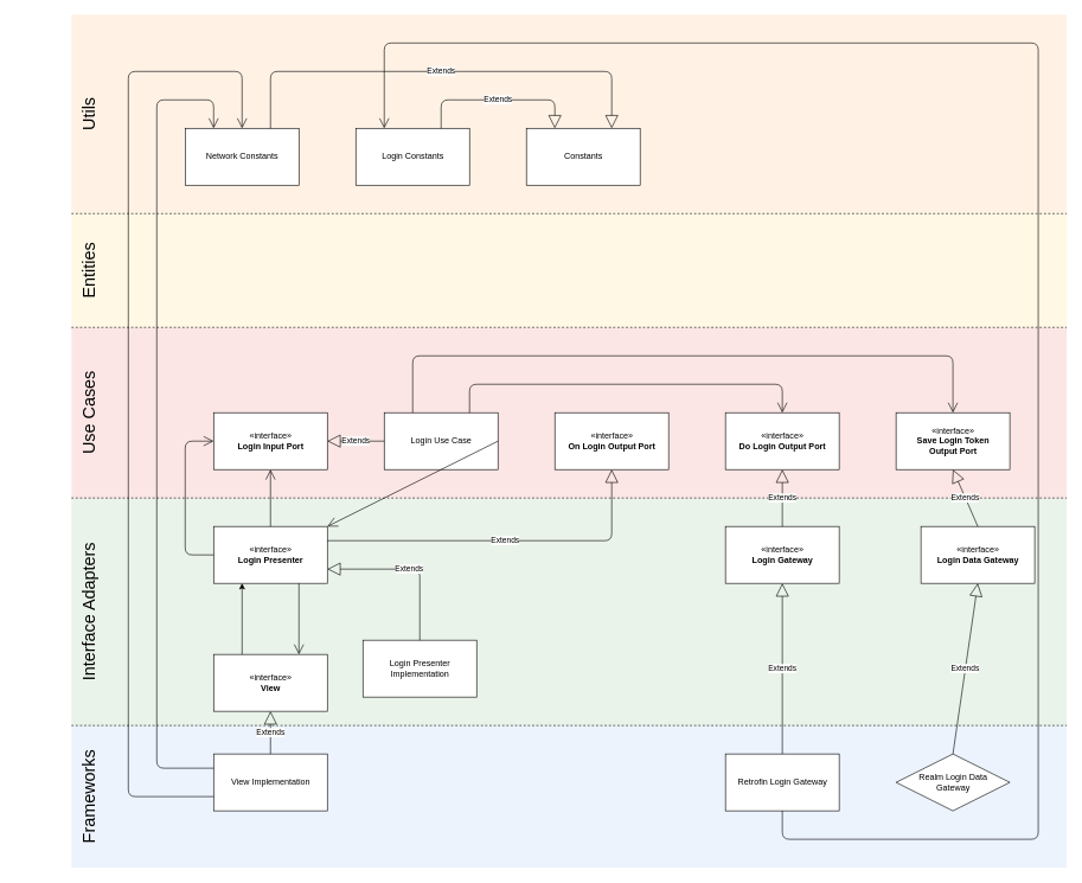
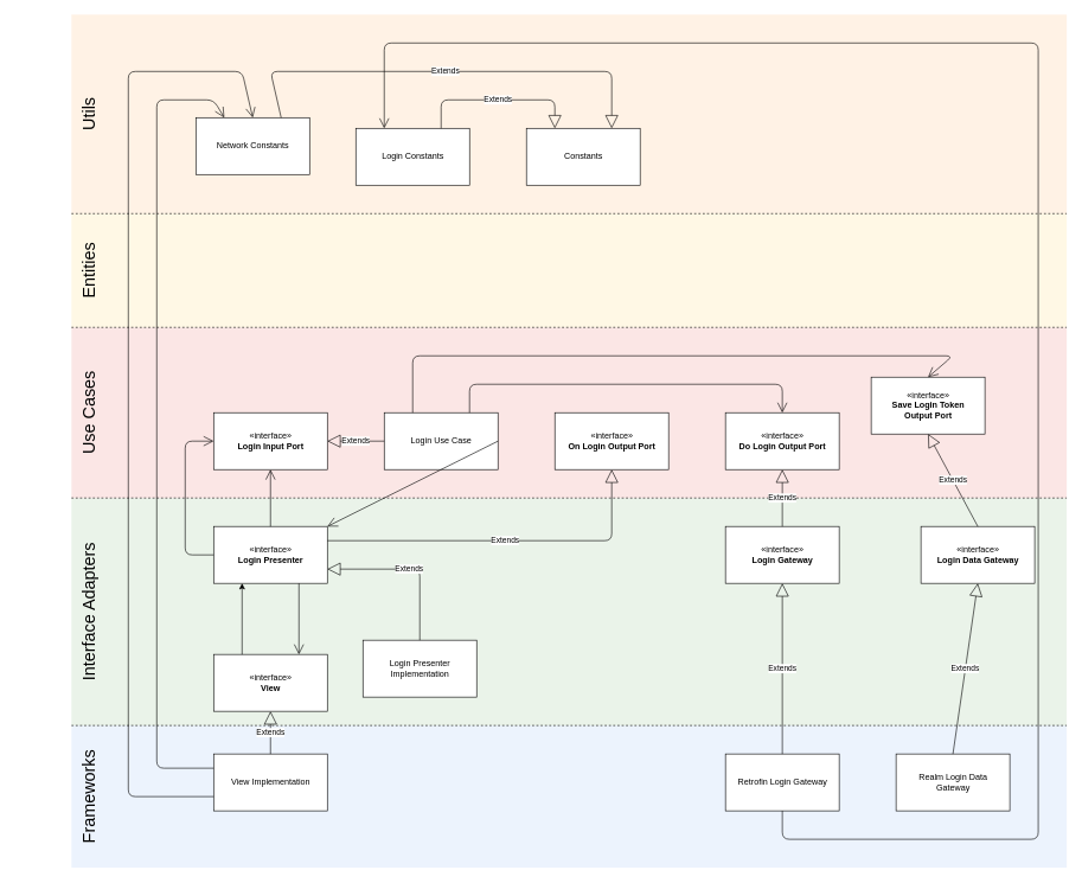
  <mxCell id="0" />
  <mxCell id="1" parent="0" />
  <mxCell id="2" value="" style="rounded=0;whiteSpace=wrap;html=1;opacity=50;fillColor=#ffe6cc;strokeColor=none;" vertex="1" parent="1"><mxGeometry width="1400" height="280" as="geometry" x="100" y="20" /></mxCell>
  <mxCell id="3" value="" style="rounded=0;whiteSpace=wrap;html=1;opacity=50;fillColor=#dae8fc;strokeColor=none;" parent="1" vertex="1"><mxGeometry y="1020" width="1400" height="200" as="geometry" x="100" /></mxCell>
  <mxCell id="4" value="" style="rounded=0;whiteSpace=wrap;html=1;opacity=50;fillColor=#d5e8d4;strokeColor=none;" parent="1" vertex="1"><mxGeometry y="700" width="1400" height="320" as="geometry" x="100" /></mxCell>
  <mxCell id="5" value="" style="rounded=0;whiteSpace=wrap;html=1;opacity=50;fillColor=#f8cecc;strokeColor=none;" parent="1" vertex="1"><mxGeometry y="460" width="1400" height="240" as="geometry" x="100" /></mxCell>
  <mxCell id="6" value="" style="rounded=0;whiteSpace=wrap;html=1;fillColor=#fff2cc;strokeColor=none;opacity=50;" parent="1" vertex="1"><mxGeometry y="300" width="1400" height="160" as="geometry" x="100" /></mxCell>
  <mxCell id="7" value="" style="endArrow=none;dashed=1;html=1;" parent="1" edge="1"><mxGeometry width="50" height="50" relative="1" as="geometry"><mxPoint y="1020" as="sourcePoint" x="100" /><mxPoint x="1500" y="1020" as="targetPoint" /></mxGeometry></mxCell>
  <mxCell id="8" value="" style="endArrow=none;dashed=1;html=1;" parent="1" edge="1"><mxGeometry width="50" height="50" relative="1" as="geometry"><mxPoint y="700" as="sourcePoint" x="100" /><mxPoint x="1500" y="700" as="targetPoint" /></mxGeometry></mxCell>
  <mxCell id="9" value="&lt;font style=&quot;font-size: 24px&quot;&gt;Entities&lt;/font&gt;" style="text;html=1;strokeColor=none;fillColor=none;align=center;verticalAlign=middle;whiteSpace=wrap;rounded=0;autosize=1;rotation=-90;" parent="1" vertex="1"><mxGeometry x="80" y="370" width="90" height="20" as="geometry" /></mxCell>
  <mxCell id="10" value="" style="endArrow=none;dashed=1;html=1;" parent="1" edge="1"><mxGeometry width="50" height="50" relative="1" as="geometry"><mxPoint y="460" as="sourcePoint" x="100" /><mxPoint x="1500" y="460" as="targetPoint" /></mxGeometry></mxCell>
  <mxCell id="11" value="Login Use Case" style="html=1;" parent="1" vertex="1"><mxGeometry x="540" y="580" width="160" height="80" as="geometry" /></mxCell>
  <mxCell id="12" value="«interface»&lt;br&gt;&lt;b&gt;Login Input Port&lt;/b&gt;" style="html=1;" parent="1" vertex="1"><mxGeometry x="300" y="580" width="160" height="80" as="geometry" /></mxCell>
  <mxCell id="13" value="Extends" style="endArrow=block;endSize=16;endFill=0;html=1;exitX=0;exitY=0.5;exitDx=0;exitDy=0;entryX=1;entryY=0.5;entryDx=0;entryDy=0;" parent="1" source="11" target="12" edge="1"><mxGeometry width="160" relative="1" as="geometry"><mxPoint x="420" y="760" as="sourcePoint" /><mxPoint x="580" y="760" as="targetPoint" /></mxGeometry></mxCell>
  <mxCell id="14" value="«interface»&lt;br&gt;&lt;b&gt;Do Login Output Port&lt;/b&gt;" style="html=1;" parent="1" vertex="1"><mxGeometry x="1020" y="580" width="160" height="80" as="geometry" /></mxCell>
- <mxCell id="15" value="«interface»&lt;br&gt;&lt;b&gt;Save Login Token&lt;br&gt;Output Port&lt;br&gt;&lt;/b&gt;" style="html=1;" parent="1" vertex="1"><mxGeometry x="1260" y="580" width="160" height="80" as="geometry" /></mxCell>
+ <mxCell id="15" value="«interface»&lt;br&gt;&lt;b&gt;Save Login Token&lt;br&gt;Output Port&lt;br&gt;&lt;/b&gt;" style="html=1;" parent="1" vertex="1"><mxGeometry x="1225" y="530" width="160" height="80" as="geometry" /></mxCell>
  <mxCell id="16" value="«interface»&lt;br&gt;&lt;b&gt;Login Presenter&lt;/b&gt;" style="html=1;" parent="1" vertex="1"><mxGeometry x="300" y="740" width="160" height="80" as="geometry" /></mxCell>
  <mxCell id="17" value="«interface»&lt;br&gt;&lt;b&gt;On Login Output Port&lt;/b&gt;" style="html=1;" parent="1" vertex="1"><mxGeometry x="780" y="580" width="160" height="80" as="geometry" /></mxCell>
  <mxCell id="18" value="" style="endArrow=open;endFill=1;endSize=12;html=1;exitX=1;exitY=0.5;exitDx=0;exitDy=0;" parent="1" source="11" target="16" edge="1"><mxGeometry width="160" relative="1" as="geometry"><mxPoint x="700" y="740" as="sourcePoint" /><mxPoint x="860" y="740" as="targetPoint" /></mxGeometry></mxCell>
  <mxCell id="19" value="" style="endArrow=open;endFill=1;endSize=12;html=1;exitX=0.75;exitY=0;exitDx=0;exitDy=0;entryX=0.5;entryY=0;entryDx=0;entryDy=0;" parent="1" source="11" target="14" edge="1"><mxGeometry width="160" relative="1" as="geometry"><mxPoint x="680" y="540" as="sourcePoint" /><mxPoint x="840" y="540" as="targetPoint" /><Array as="points"><mxPoint x="660" y="540" /><mxPoint x="1100" y="540" /></Array></mxGeometry></mxCell>
  <mxCell id="20" value="" style="endArrow=open;endFill=1;endSize=12;html=1;exitX=0.25;exitY=0;exitDx=0;exitDy=0;entryX=0.5;entryY=0;entryDx=0;entryDy=0;" parent="1" source="11" target="15" edge="1"><mxGeometry width="160" relative="1" as="geometry"><mxPoint x="580" y="520" as="sourcePoint" /><mxPoint x="740" y="520" as="targetPoint" /><Array as="points"><mxPoint x="580" y="500" /><mxPoint x="1340" y="500" /></Array></mxGeometry></mxCell>
  <mxCell id="21" value="«interface»&lt;br&gt;&lt;b&gt;Login Gateway&lt;/b&gt;" style="html=1;" parent="1" vertex="1"><mxGeometry x="1020" y="740" width="160" height="80" as="geometry" /></mxCell>
  <mxCell id="22" value="«interface»&lt;br&gt;&lt;b&gt;Login Data Gateway&lt;/b&gt;" style="html=1;" parent="1" vertex="1"><mxGeometry x="1295" y="740" width="160" height="80" as="geometry" /></mxCell>
  <mxCell id="23" value="" style="endArrow=open;endFill=1;endSize=12;html=1;exitX=0.5;exitY=0;exitDx=0;exitDy=0;entryX=0.5;entryY=1;entryDx=0;entryDy=0;" parent="1" source="16" target="12" edge="1"><mxGeometry width="160" relative="1" as="geometry"><mxPoint x="400" y="1040" as="sourcePoint" /><mxPoint x="300" y="820" as="targetPoint" /></mxGeometry></mxCell>
  <mxCell id="24" value="«interface»&lt;br&gt;&lt;b&gt;View&lt;/b&gt;" style="html=1;" parent="1" vertex="1"><mxGeometry x="300" y="920" width="160" height="80" as="geometry" /></mxCell>
  <mxCell id="25" value="Login Presenter&lt;br&gt;Implementation" style="html=1;" parent="1" vertex="1"><mxGeometry x="510" y="900" width="160" height="80" as="geometry" /></mxCell>
  <mxCell id="26" value="View Implementation" style="html=1;" parent="1" vertex="1"><mxGeometry x="300" y="1060" width="160" height="80" as="geometry" /></mxCell>
  <mxCell id="27" value="Extends" style="endArrow=block;endSize=16;endFill=0;html=1;exitX=0.5;exitY=0;exitDx=0;exitDy=0;entryX=0.5;entryY=1;entryDx=0;entryDy=0;" parent="1" source="26" target="24" edge="1"><mxGeometry width="160" relative="1" as="geometry"><mxPoint x="510" y="1150" as="sourcePoint" /><mxPoint x="670" y="1150" as="targetPoint" /></mxGeometry></mxCell>
  <mxCell id="28" value="Retrofin Login&amp;nbsp;Gateway" style="html=1;" parent="1" vertex="1"><mxGeometry x="1020" y="1060" width="160" height="80" as="geometry" /></mxCell>
  <mxCell id="29" value="Extends" style="endArrow=block;endSize=16;endFill=0;html=1;exitX=0.5;exitY=0;exitDx=0;exitDy=0;entryX=0.5;entryY=1;entryDx=0;entryDy=0;" parent="1" source="28" target="21" edge="1"><mxGeometry width="160" relative="1" as="geometry"><mxPoint x="1070" y="940" as="sourcePoint" /><mxPoint x="1230" y="940" as="targetPoint" /></mxGeometry></mxCell>
- <mxCell id="30" value="Realm Login Data&lt;br&gt;Gateway" style="rhombus;html=1;" parent="1" vertex="1"><mxGeometry x="1260" y="1060" width="160" height="80" as="geometry" /></mxCell>
+ <mxCell id="30" value="Realm Login Data&lt;br&gt;Gateway" style="html=1;" parent="1" vertex="1"><mxGeometry x="1260" y="1060" width="160" height="80" as="geometry" /></mxCell>
  <mxCell id="31" value="Extends" style="endArrow=block;endSize=16;endFill=0;html=1;exitX=0.5;exitY=0;exitDx=0;exitDy=0;entryX=0.5;entryY=1;entryDx=0;entryDy=0;" parent="1" source="30" target="22" edge="1"><mxGeometry width="160" relative="1" as="geometry"><mxPoint x="1350" y="900" as="sourcePoint" /><mxPoint x="1510" y="900" as="targetPoint" /></mxGeometry></mxCell>
  <mxCell id="32" value="&lt;font style=&quot;font-size: 24px&quot;&gt;Interface Adapters&lt;/font&gt;" style="text;html=1;strokeColor=none;fillColor=none;align=center;verticalAlign=middle;whiteSpace=wrap;rounded=0;autosize=1;rotation=-90;" parent="1" vertex="1"><mxGeometry x="20" y="850" width="210" height="20" as="geometry" /></mxCell>
  <mxCell id="33" value="&lt;font style=&quot;font-size: 24px&quot;&gt;Use Cases&lt;/font&gt;" style="text;html=1;strokeColor=none;fillColor=none;align=center;verticalAlign=middle;whiteSpace=wrap;rounded=0;autosize=1;rotation=-90;" parent="1" vertex="1"><mxGeometry x="60" y="570" width="130" height="20" as="geometry" /></mxCell>
  <mxCell id="34" value="&lt;font style=&quot;font-size: 24px&quot;&gt;Frameworks&lt;/font&gt;" style="text;html=1;strokeColor=none;fillColor=none;align=center;verticalAlign=middle;whiteSpace=wrap;rounded=0;autosize=1;rotation=-90;" parent="1" vertex="1"><mxGeometry x="50" y="1110" width="150" height="20" as="geometry" /></mxCell>
  <mxCell id="35" value="" style="endArrow=classic;html=1;entryX=0.25;entryY=1;entryDx=0;entryDy=0;exitX=0.25;exitY=0;exitDx=0;exitDy=0;" parent="1" source="24" target="16" edge="1"><mxGeometry width="50" height="50" relative="1" as="geometry"><mxPoint x="220" y="870" as="sourcePoint" /><mxPoint x="270" y="820" as="targetPoint" /></mxGeometry></mxCell>
  <mxCell id="36" value="" style="endArrow=open;endFill=1;endSize=12;html=1;exitX=0.75;exitY=1;exitDx=0;exitDy=0;entryX=0.75;entryY=0;entryDx=0;entryDy=0;" parent="1" source="16" target="24" edge="1"><mxGeometry width="160" relative="1" as="geometry"><mxPoint x="530" y="830" as="sourcePoint" /><mxPoint x="690" y="830" as="targetPoint" /></mxGeometry></mxCell>
  <mxCell id="37" value="Extends" style="endArrow=block;endSize=16;endFill=0;html=1;exitX=0.5;exitY=0;exitDx=0;exitDy=0;entryX=1;entryY=0.75;entryDx=0;entryDy=0;" parent="1" source="25" target="16" edge="1"><mxGeometry width="160" relative="1" as="geometry"><mxPoint x="600" y="790" as="sourcePoint" /><mxPoint x="760" y="790" as="targetPoint" /><Array as="points"><mxPoint x="590" y="800" /></Array></mxGeometry></mxCell>
  <mxCell id="38" value="Extends" style="endArrow=block;endSize=16;endFill=0;html=1;exitX=1;exitY=0.25;exitDx=0;exitDy=0;entryX=0.5;entryY=1;entryDx=0;entryDy=0;" parent="1" source="16" target="17" edge="1"><mxGeometry width="160" relative="1" as="geometry"><mxPoint x="670" y="740" as="sourcePoint" /><mxPoint x="830" y="740" as="targetPoint" /><Array as="points"><mxPoint x="860" y="760" /></Array></mxGeometry></mxCell>
  <mxCell id="39" value="" style="endArrow=open;endFill=1;endSize=12;html=1;exitX=0;exitY=0.5;exitDx=0;exitDy=0;entryX=0;entryY=0.5;entryDx=0;entryDy=0;" parent="1" source="16" target="12" edge="1"><mxGeometry width="160" relative="1" as="geometry"><mxPoint x="190" y="780" as="sourcePoint" /><mxPoint x="350" y="780" as="targetPoint" /><Array as="points"><mxPoint x="260" y="780" /><mxPoint x="260" y="620" /></Array></mxGeometry></mxCell>
  <mxCell id="40" value="Extends" style="endArrow=block;endSize=16;endFill=0;html=1;entryX=0.5;entryY=1;entryDx=0;entryDy=0;exitX=0.5;exitY=0;exitDx=0;exitDy=0;" parent="1" source="21" target="14" edge="1"><mxGeometry width="160" relative="1" as="geometry"><mxPoint x="870" y="810" as="sourcePoint" /><mxPoint x="1030" y="810" as="targetPoint" /></mxGeometry></mxCell>
  <mxCell id="41" value="Extends" style="endArrow=block;endSize=16;endFill=0;html=1;entryX=0.5;entryY=1;entryDx=0;entryDy=0;exitX=0.5;exitY=0;exitDx=0;exitDy=0;" parent="1" source="22" target="15" edge="1"><mxGeometry width="160" relative="1" as="geometry"><mxPoint x="870" y="850" as="sourcePoint" /><mxPoint x="1030" y="850" as="targetPoint" /></mxGeometry></mxCell>
  <mxCell id="42" value="&lt;font style=&quot;font-size: 24px&quot;&gt;Utils&lt;/font&gt;" style="text;html=1;strokeColor=none;fillColor=none;align=center;verticalAlign=middle;whiteSpace=wrap;rounded=0;opacity=50;rotation=-90;" parent="1" vertex="1"><mxGeometry x="105" y="150" width="40" height="20" as="geometry" /></mxCell>
- <mxCell id="43" value="Network Constants" style="html=1;" parent="1" vertex="1"><mxGeometry x="260" y="180" width="160" height="80" as="geometry" /></mxCell>
+ <mxCell id="43" value="Network Constants" style="html=1;" parent="1" vertex="1"><mxGeometry x="275" y="165" width="160" height="80" as="geometry" /></mxCell>
  <mxCell id="44" value="Constants" style="html=1;" parent="1" vertex="1"><mxGeometry x="740" y="180" width="160" height="80" as="geometry" /></mxCell>
  <mxCell id="45" value="Login Constants" style="html=1;" parent="1" vertex="1"><mxGeometry x="500" y="180" width="160" height="80" as="geometry" /></mxCell>
  <mxCell id="46" value="Extends" style="endArrow=block;endSize=16;endFill=0;html=1;exitX=0.75;exitY=0;exitDx=0;exitDy=0;entryX=0.25;entryY=0;entryDx=0;entryDy=0;" parent="1" source="45" edge="1"><mxGeometry width="160" relative="1" as="geometry"><mxPoint x="400" y="130" as="sourcePoint" /><mxPoint x="780" y="180" as="targetPoint" /><Array as="points"><mxPoint x="620" y="140" /><mxPoint x="780" y="140" /></Array></mxGeometry></mxCell>
  <mxCell id="47" value="Extends" style="endArrow=block;endSize=16;endFill=0;html=1;exitX=0.75;exitY=0;exitDx=0;exitDy=0;entryX=0.75;entryY=0;entryDx=0;entryDy=0;" parent="1" source="43" edge="1"><mxGeometry width="160" relative="1" as="geometry"><mxPoint x="370" y="100" as="sourcePoint" /><mxPoint x="860" y="180" as="targetPoint" /><Array as="points"><mxPoint x="380" y="100" /><mxPoint x="860" y="100" /></Array></mxGeometry></mxCell>
  <mxCell id="48" value="" style="endArrow=open;endFill=1;endSize=12;html=1;exitX=0;exitY=0.25;exitDx=0;exitDy=0;entryX=0.25;entryY=0;entryDx=0;entryDy=0;" edge="1" parent="1" source="26" target="43"><mxGeometry width="160" relative="1" as="geometry"><mxPoint x="590" y="1060" as="sourcePoint" /><mxPoint x="70" y="470" as="targetPoint" /><Array as="points"><mxPoint x="220" y="1080" /><mxPoint x="220" y="140" /><mxPoint x="300" y="140" /></Array></mxGeometry></mxCell>
  <mxCell id="49" value="" style="endArrow=open;endFill=1;endSize=12;html=1;exitX=0;exitY=0.75;exitDx=0;exitDy=0;entryX=0.5;entryY=0;entryDx=0;entryDy=0;" edge="1" parent="1" source="26" target="43"><mxGeometry width="160" relative="1" as="geometry"><mxPoint x="290" y="1340" as="sourcePoint" /><mxPoint x="70" y="250" as="targetPoint" /><Array as="points"><mxPoint x="180" y="1120" /><mxPoint x="180" y="100" /><mxPoint x="340" y="100" /></Array></mxGeometry></mxCell>
  <mxCell id="50" value="" style="endArrow=open;endFill=1;endSize=12;html=1;exitX=0.5;exitY=1;exitDx=0;exitDy=0;entryX=0.25;entryY=0;entryDx=0;entryDy=0;" edge="1" parent="1" source="28" target="45"><mxGeometry width="160" relative="1" as="geometry"><mxPoint x="1130" y="1250" as="sourcePoint" /><mxPoint x="500" y="60" as="targetPoint" /><Array as="points"><mxPoint x="1100" y="1180" /><mxPoint x="1460" y="1180" /><mxPoint x="1460" y="60" /><mxPoint x="540" y="60" /></Array></mxGeometry></mxCell>
  <mxCell id="51" value="" style="endArrow=none;dashed=1;html=1;exitX=0;exitY=0;exitDx=0;exitDy=0;" edge="1" parent="1" source="6"><mxGeometry width="50" height="50" relative="1" as="geometry"><mxPoint y="280" as="sourcePoint" x="100" /><mxPoint x="1500" y="300" as="targetPoint" /></mxGeometry></mxCell>
